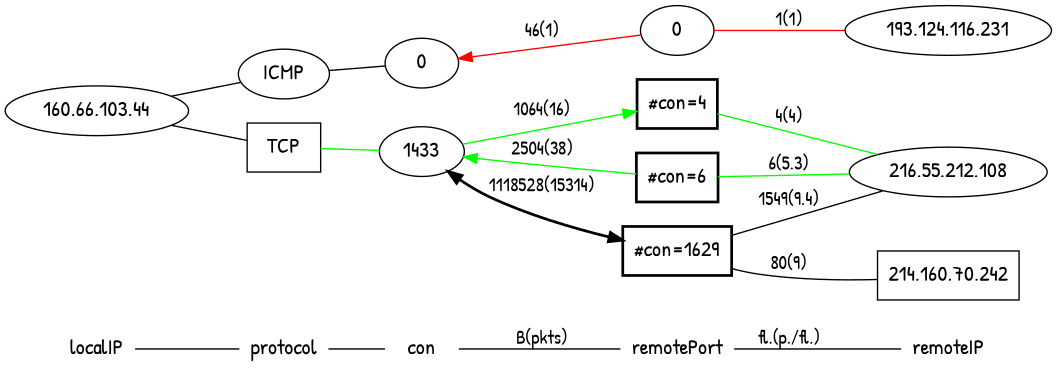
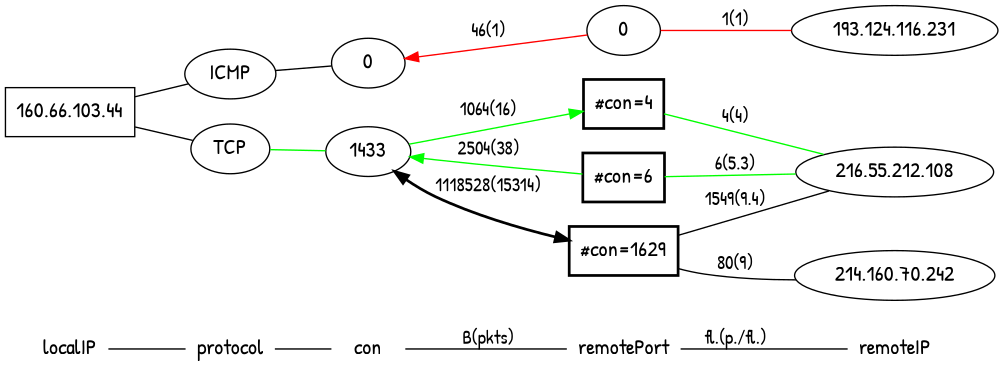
  graph {
    fontname="Patrick Hand"
    rankdir=LR
    node [fontname="Patrick Hand" fontsize=16 shape=ellipse]
    edge [fontname="Patrick Hand"]
    localIP [shape=plaintext]
-   n2 [label="160.66.103.44"]
+   n2 [label="160.66.103.44" shape=box]
    protocol [shape=plaintext]
    n4 [label=ICMP]
-   n5 [label=TCP shape=box]
+   n5 [label=TCP]
    n6 [label=con shape=plaintext]
    n7 [label=1433]
    n8 [label=0]
    remotePort [shape=plaintext]
    n10 [label=0]
    n11 [label="#con=4" shape=box style=bold]
    n12 [label="#con=6" shape=box style=bold]
    n13 [label="#con=1629" shape=box style=bold]
    remoteIP [shape=plaintext]
-   n15 [label="214.160.70.242" shape=box]
+   n15 [label="214.160.70.242"]
    n16 [label="193.124.116.231"]
    n17 [label="216.55.212.108"]
    subgraph sub_1 {
      rank=same
      localIP
      n2
    }
    subgraph sub_2 {
      rank=same
      protocol
      n4
      n5
    }
    subgraph sub_3 {
      rank=same
      n6
      n7
      n8
    }
    subgraph sub_4 {
      rank=same
      remotePort
      n10
      n11
      n12
      n13
    }
    subgraph sub_5 {
      rank=same
      remoteIP
      n15
      n16
      n17
    }
    localIP -- protocol
    n2 -- n4
    n2 -- n5
    protocol -- n6
    n4 -- n8
    n5 -- n7 [color=green]
    n6 -- remotePort [label="B(pkts)"]
    n7 -- n11 [color=green dir=forward label="1064(16)"]
    n7 -- n12 [color=green dir=back label="2504(38)"]
    n7 -- n13 [dir=both label="1118528(15314)" style=bold]
    n8 -- n10 [color=red dir=back label="46(1)"]
    remotePort -- remoteIP [label="fl.(p./fl.)"]
    n10 -- n16 [color=red label="1(1)"]
    n11 -- n17 [color=green label="4(4)"]
    n12 -- n17 [color=green label="6(5.3)"]
    n13 -- n15 [label="80(9)"]
    n13 -- n17 [label="1549(9.4)"]
  }
